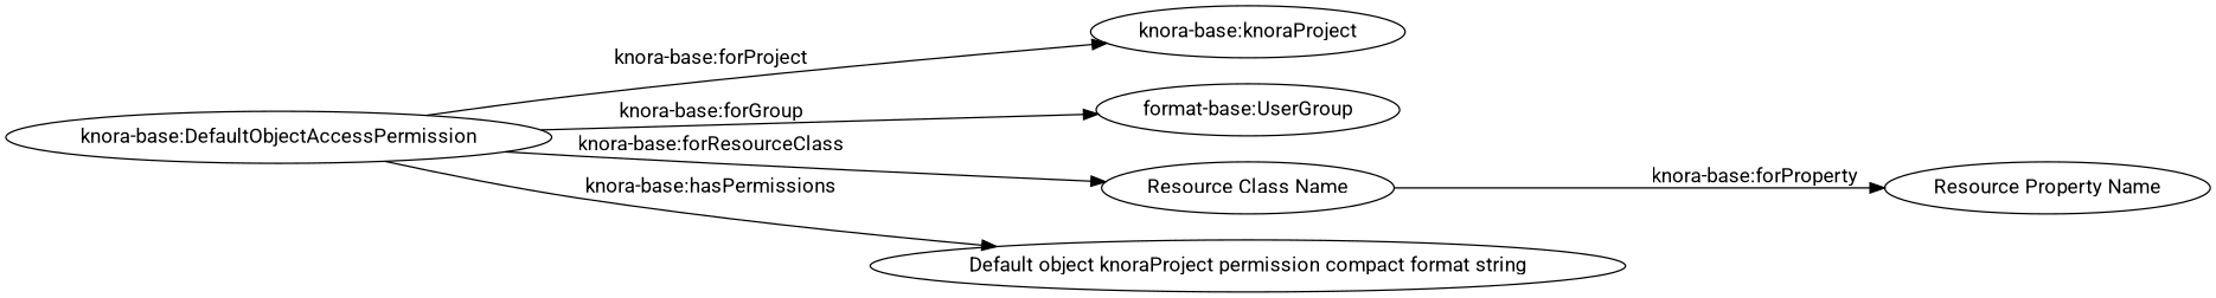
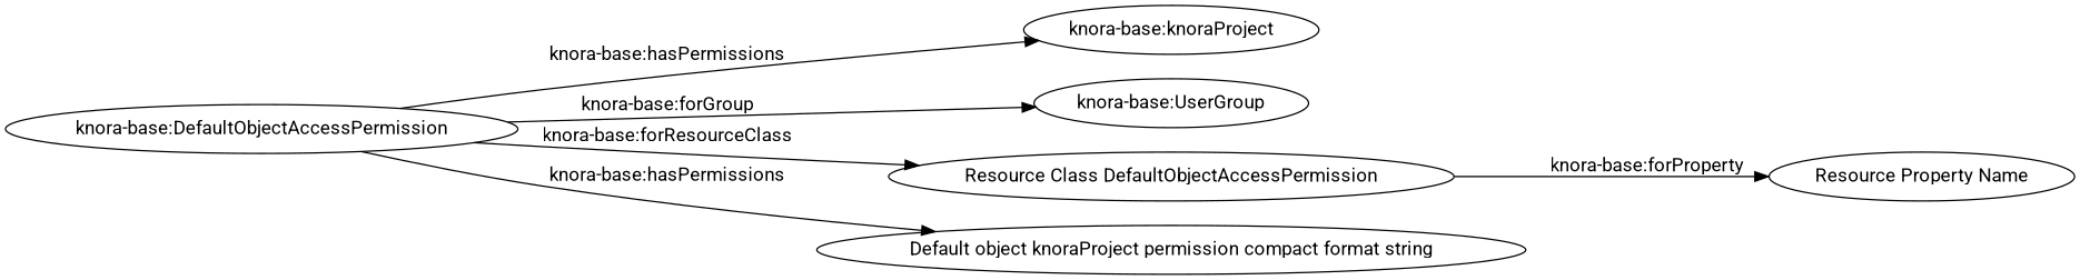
  digraph {
    fontname=Roboto
    rankdir=LR
    node [fontname=Roboto]
    edge [fontname=Roboto]
    n1 [label="knora-base:DefaultObjectAccessPermission"]
    n2 [label="knora-base:knoraProject"]
-   n3 [label="format-base:UserGroup"]
-   n4 [label="Resource Class Name"]
+   n3 [label="knora-base:UserGroup"]
+   n4 [label="Resource Class DefaultObjectAccessPermission"]
    n5 [label="Default object knoraProject permission compact format string"]
    n6 [label="Resource Property Name"]
-   n1 -> n2 [label="knora-base:forProject"]
+   n1 -> n2 [label="knora-base:hasPermissions"]
    n1 -> n3 [label="knora-base:forGroup"]
    n1 -> n4 [label="knora-base:forResourceClass"]
    n1 -> n5 [label="knora-base:hasPermissions"]
    n4 -> n6 [label="knora-base:forProperty"]
  }
